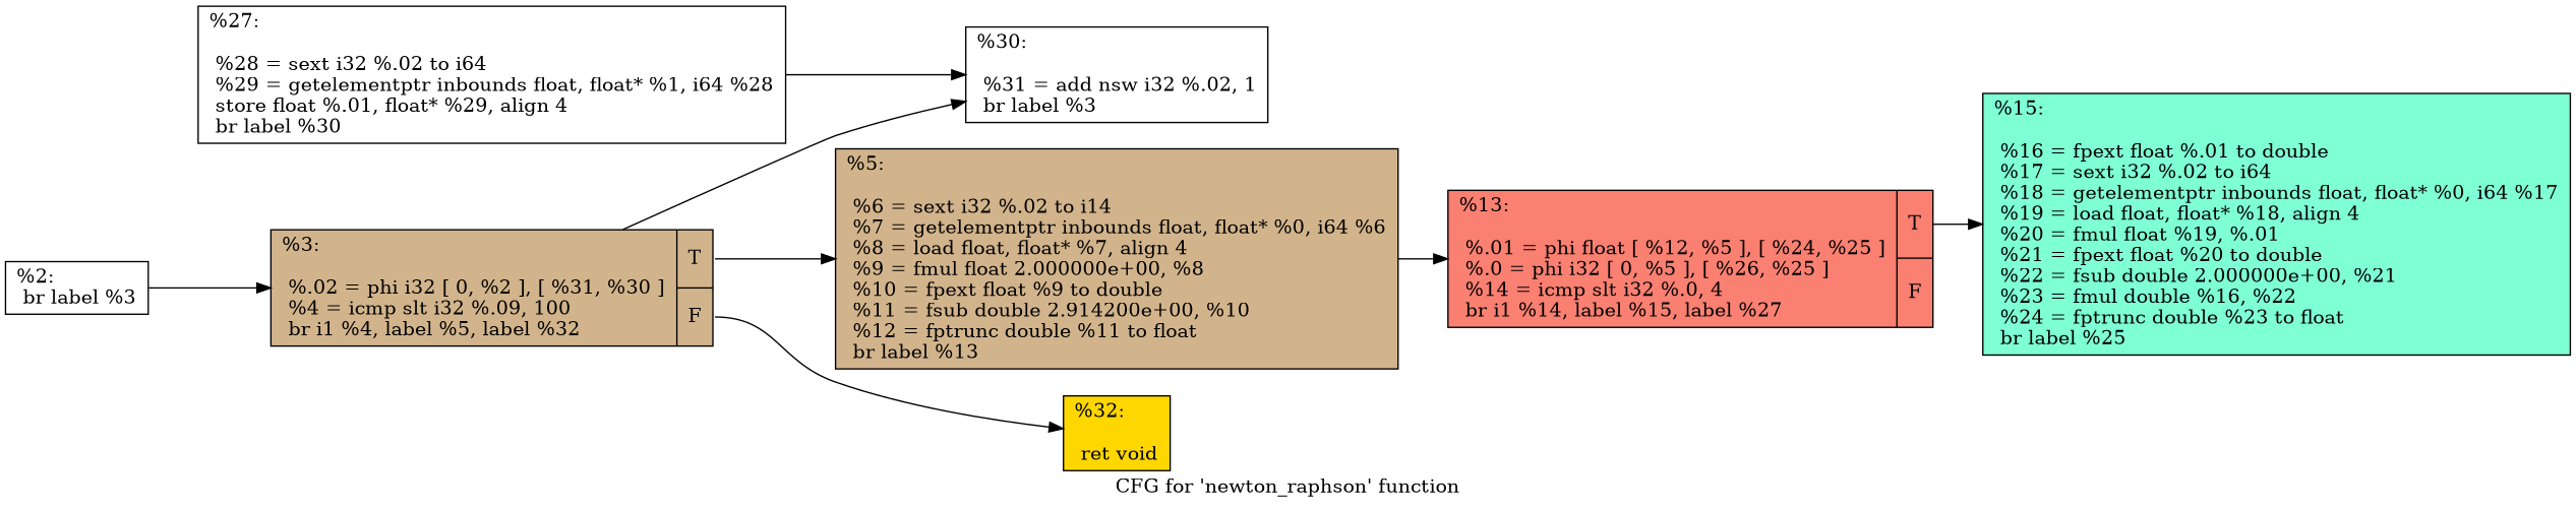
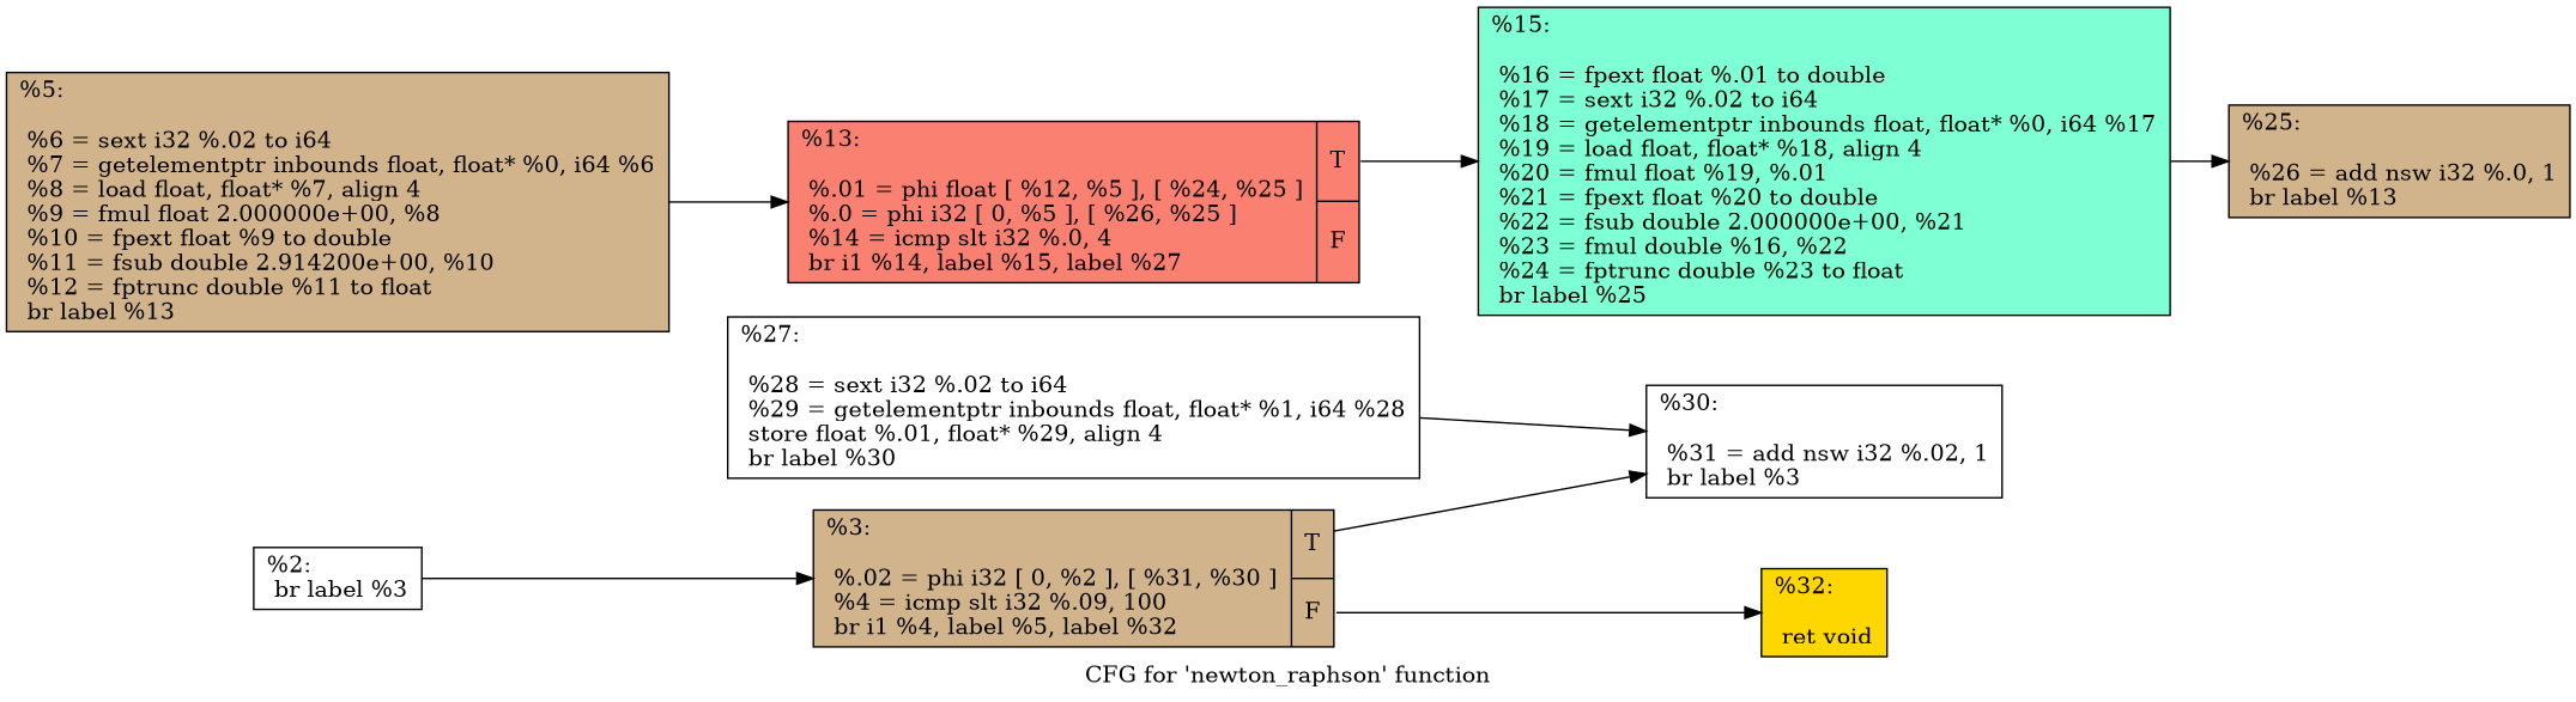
  digraph {
    label="CFG for 'newton_raphson' function"
    rankdir=LR
    node [fillcolor=white shape=record style=filled]
    n1 [label="{%2:\l  br label %3\l}"]
    n2 [fillcolor=tan label="{%3:\l\l  %.02 = phi i32 [ 0, %2 ], [ %31, %30 ]\l  %4 = icmp slt i32 %.09, 100\l  br i1 %4, label %5, label %32\l|{<s0>T|<s1>F}}"]
-   n3 [fillcolor=tan label="{%5:\l\l  %6 = sext i32 %.02 to i14\l  %7 = getelementptr inbounds float, float* %0, i64 %6\l  %8 = load float, float* %7, align 4\l  %9 = fmul float 2.000000e+00, %8\l  %10 = fpext float %9 to double\l  %11 = fsub double 2.914200e+00, %10\l  %12 = fptrunc double %11 to float\l  br label %13\l}"]
+   n3 [fillcolor=tan label="{%5:\l\l  %6 = sext i32 %.02 to i64\l  %7 = getelementptr inbounds float, float* %0, i64 %6\l  %8 = load float, float* %7, align 4\l  %9 = fmul float 2.000000e+00, %8\l  %10 = fpext float %9 to double\l  %11 = fsub double 2.914200e+00, %10\l  %12 = fptrunc double %11 to float\l  br label %13\l}"]
    n4 [fillcolor=gold label="{%32:\l\l  ret void\l}"]
    n5 [label="{%30:\l\l  %31 = add nsw i32 %.02, 1\l  br label %3\l}"]
    n6 [fillcolor=salmon label="{%13:\l\l  %.01 = phi float [ %12, %5 ], [ %24, %25 ]\l  %.0 = phi i32 [ 0, %5 ], [ %26, %25 ]\l  %14 = icmp slt i32 %.0, 4\l  br i1 %14, label %15, label %27\l|{<s0>T|<s1>F}}"]
    n7 [fillcolor=aquamarine label="{%15:\l\l  %16 = fpext float %.01 to double\l  %17 = sext i32 %.02 to i64\l  %18 = getelementptr inbounds float, float* %0, i64 %17\l  %19 = load float, float* %18, align 4\l  %20 = fmul float %19, %.01\l  %21 = fpext float %20 to double\l  %22 = fsub double 2.000000e+00, %21\l  %23 = fmul double %16, %22\l  %24 = fptrunc double %23 to float\l  br label %25\l}"]
+   n8 [fillcolor=tan label="{%25:\l\l  %26 = add nsw i32 %.0, 1\l  br label %13\l}"]
    n9 [label="{%27:\l\l  %28 = sext i32 %.02 to i64\l  %29 = getelementptr inbounds float, float* %1, i64 %28\l  store float %.01, float* %29, align 4\l  br label %30\l}"]
    n1 -> n2
-   n2 -> n3 [tailport=s0]
    n2 -> n4 [tailport=s1]
    n2 -> n5
    n3 -> n6
    n6 -> n7 [tailport=s0]
+   n7 -> n8
    n9 -> n5
  }
